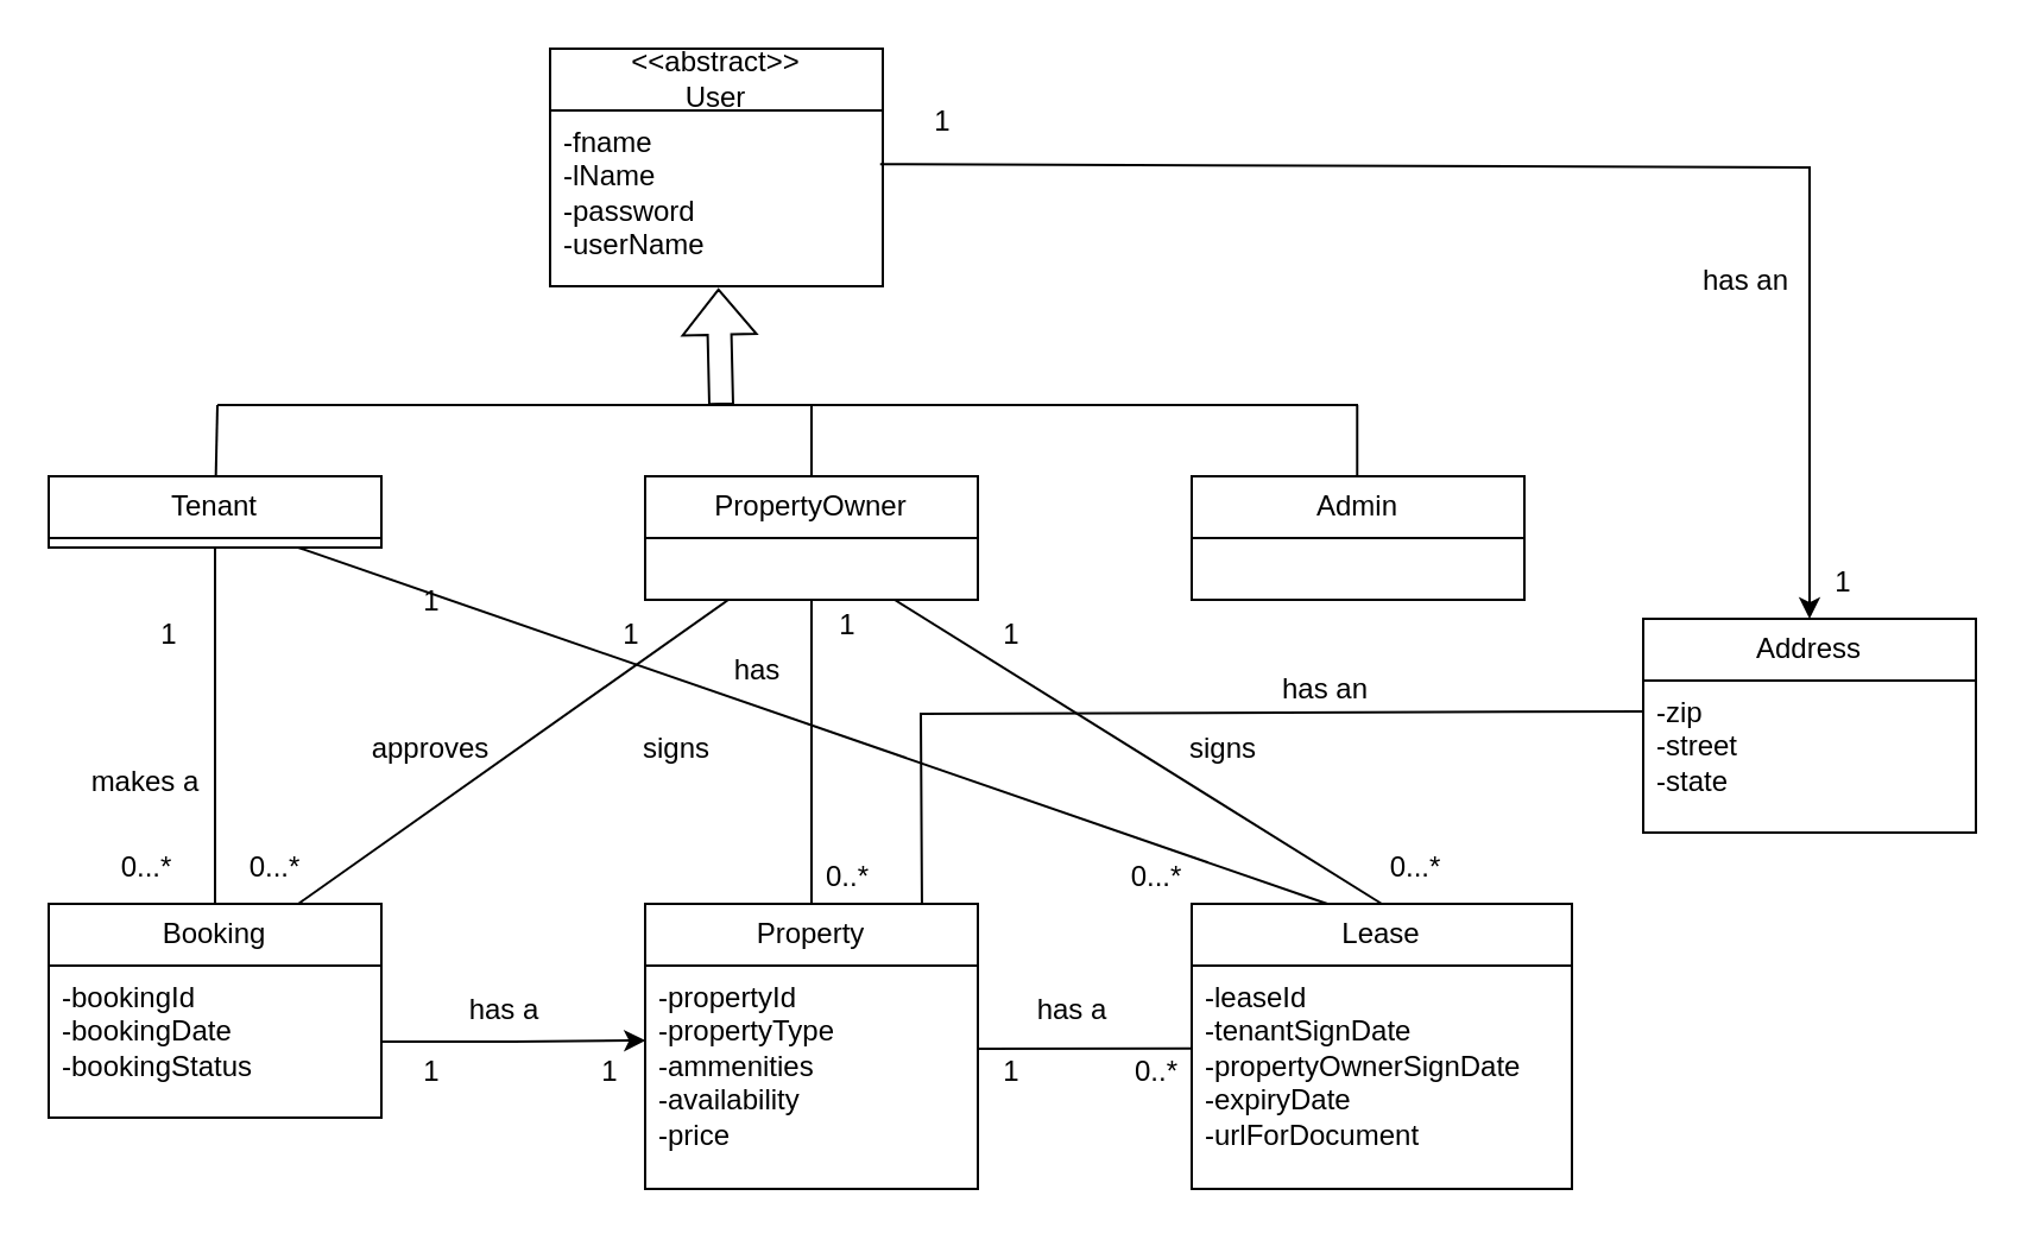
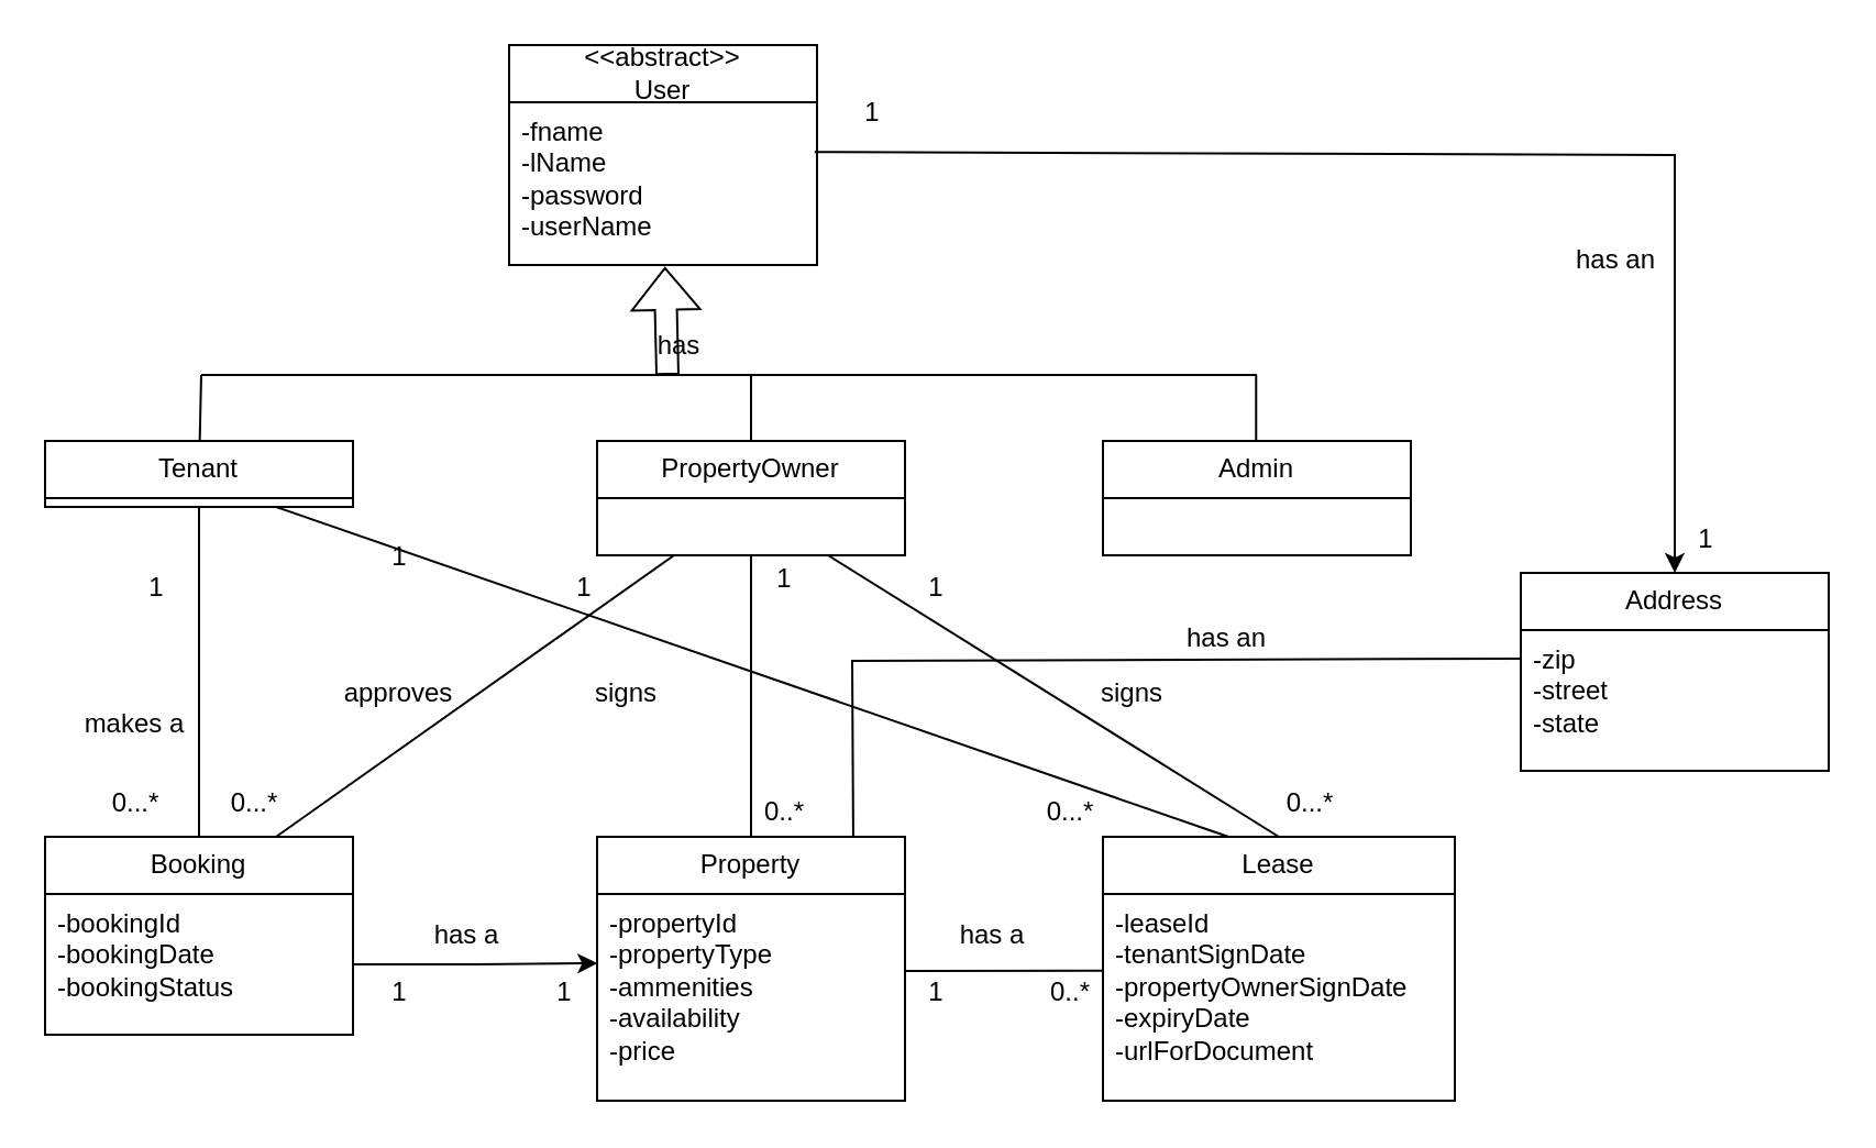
  <mxCell id="0" />
  <mxCell id="1" parent="0" />
  <mxCell id="2" value="Tenant" style="swimlane;fontStyle=0;childLayout=stackLayout;horizontal=1;startSize=26;fillColor=none;horizontalStack=0;resizeParent=1;resizeParentMax=0;resizeLast=0;collapsible=1;marginBottom=0;whiteSpace=wrap;html=1;" parent="1" vertex="1"><mxGeometry x="20" y="200" width="140" height="30" as="geometry" /></mxCell>
  <mxCell id="3" value="&amp;lt;&amp;lt;abstract&amp;gt;&amp;gt;&lt;br&gt;User" style="swimlane;fontStyle=0;childLayout=stackLayout;horizontal=1;startSize=26;fillColor=none;horizontalStack=0;resizeParent=1;resizeParentMax=0;resizeLast=0;collapsible=1;marginBottom=0;whiteSpace=wrap;html=1;" parent="1" vertex="1"><mxGeometry x="231" y="20" width="140" height="100" as="geometry" /></mxCell>
  <mxCell id="4" value="&lt;div&gt;-fname&lt;/div&gt;-lName&lt;div&gt;&lt;span style=&quot;background-color: transparent; color: light-dark(rgb(0, 0, 0), rgb(255, 255, 255));&quot;&gt;-password&lt;/span&gt;&lt;/div&gt;&lt;div&gt;&lt;span style=&quot;background-color: transparent; color: light-dark(rgb(0, 0, 0), rgb(255, 255, 255));&quot;&gt;-userName&lt;/span&gt;&lt;/div&gt;&lt;div&gt;&lt;br&gt;&lt;/div&gt;" style="text;strokeColor=none;fillColor=none;align=left;verticalAlign=top;spacingLeft=4;spacingRight=4;overflow=hidden;rotatable=0;points=[[0,0.5],[1,0.5]];portConstraint=eastwest;whiteSpace=wrap;html=1;" parent="3" vertex="1"><mxGeometry y="26" width="140" height="74" as="geometry" /></mxCell>
  <mxCell id="5" value="Booking" style="swimlane;fontStyle=0;childLayout=stackLayout;horizontal=1;startSize=26;fillColor=none;horizontalStack=0;resizeParent=1;resizeParentMax=0;resizeLast=0;collapsible=1;marginBottom=0;whiteSpace=wrap;html=1;" parent="1" vertex="1"><mxGeometry x="20" y="380" width="140" height="90" as="geometry" /></mxCell>
  <mxCell id="6" value="-bookingId&lt;div&gt;-bookingDate&lt;/div&gt;&lt;div&gt;-bookingStatus&lt;/div&gt;&lt;div&gt;&lt;br&gt;&lt;/div&gt;" style="text;strokeColor=none;fillColor=none;align=left;verticalAlign=top;spacingLeft=4;spacingRight=4;overflow=hidden;rotatable=0;points=[[0,0.5],[1,0.5]];portConstraint=eastwest;whiteSpace=wrap;html=1;" parent="5" vertex="1"><mxGeometry y="26" width="140" height="64" as="geometry" /></mxCell>
  <mxCell id="7" value="Lease" style="swimlane;fontStyle=0;childLayout=stackLayout;horizontal=1;startSize=26;fillColor=none;horizontalStack=0;resizeParent=1;resizeParentMax=0;resizeLast=0;collapsible=1;marginBottom=0;whiteSpace=wrap;html=1;" parent="1" vertex="1"><mxGeometry x="501" y="380" width="160" height="120" as="geometry" /></mxCell>
  <mxCell id="8" value="-leaseId&lt;div&gt;-tenantSignDate&lt;/div&gt;&lt;div&gt;-propertyOwnerSignDate&lt;br&gt;&lt;div&gt;-expiryDate&lt;/div&gt;&lt;div&gt;-urlForDocument&lt;/div&gt;&lt;div&gt;&lt;br&gt;&lt;/div&gt;&lt;/div&gt;" style="text;strokeColor=none;fillColor=none;align=left;verticalAlign=top;spacingLeft=4;spacingRight=4;overflow=hidden;rotatable=0;points=[[0,0.5],[1,0.5]];portConstraint=eastwest;whiteSpace=wrap;html=1;" parent="7" vertex="1"><mxGeometry y="26" width="160" height="94" as="geometry" /></mxCell>
  <mxCell id="9" value="Property" style="swimlane;fontStyle=0;childLayout=stackLayout;horizontal=1;startSize=26;fillColor=none;horizontalStack=0;resizeParent=1;resizeParentMax=0;resizeLast=0;collapsible=1;marginBottom=0;whiteSpace=wrap;html=1;" parent="1" vertex="1"><mxGeometry x="271" y="380" width="140" height="120" as="geometry" /></mxCell>
  <mxCell id="10" value="-propertyId&lt;div&gt;&lt;span style=&quot;background-color: transparent; color: light-dark(rgb(0, 0, 0), rgb(255, 255, 255));&quot;&gt;-propertyType&lt;/span&gt;&lt;/div&gt;&lt;div&gt;-ammenities&lt;/div&gt;&lt;div&gt;&lt;div&gt;-availability&lt;/div&gt;&lt;div&gt;-price&lt;/div&gt;&lt;div&gt;&lt;br&gt;&lt;/div&gt;&lt;/div&gt;" style="text;strokeColor=none;fillColor=none;align=left;verticalAlign=top;spacingLeft=4;spacingRight=4;overflow=hidden;rotatable=0;points=[[0,0.5],[1,0.5]];portConstraint=eastwest;whiteSpace=wrap;html=1;" parent="9" vertex="1"><mxGeometry y="26" width="140" height="94" as="geometry" /></mxCell>
  <mxCell id="11" value="Admin" style="swimlane;fontStyle=0;childLayout=stackLayout;horizontal=1;startSize=26;fillColor=none;horizontalStack=0;resizeParent=1;resizeParentMax=0;resizeLast=0;collapsible=1;marginBottom=0;whiteSpace=wrap;html=1;" parent="1" vertex="1"><mxGeometry x="501" y="200" width="140" height="52" as="geometry" /></mxCell>
  <mxCell id="12" value="Address" style="swimlane;fontStyle=0;childLayout=stackLayout;horizontal=1;startSize=26;fillColor=none;horizontalStack=0;resizeParent=1;resizeParentMax=0;resizeLast=0;collapsible=1;marginBottom=0;whiteSpace=wrap;html=1;" parent="1" vertex="1"><mxGeometry x="691" y="260" width="140" height="90" as="geometry" /></mxCell>
  <mxCell id="13" value="&lt;div&gt;-zip&lt;/div&gt;&lt;div&gt;-street&lt;/div&gt;&lt;div&gt;-state&lt;/div&gt;" style="text;strokeColor=none;fillColor=none;align=left;verticalAlign=top;spacingLeft=4;spacingRight=4;overflow=hidden;rotatable=0;points=[[0,0.5],[1,0.5]];portConstraint=eastwest;whiteSpace=wrap;html=1;" parent="12" vertex="1"><mxGeometry y="26" width="140" height="64" as="geometry" /></mxCell>
  <mxCell id="14" value="" style="endArrow=none;html=1;rounded=0;exitX=0.5;exitY=0;exitDx=0;exitDy=0;entryX=0.5;entryY=1;entryDx=0;entryDy=0;" parent="1" source="5" target="2" edge="1"><mxGeometry width="50" height="50" relative="1" as="geometry"><mxPoint x="90" y="340" as="sourcePoint" /><mxPoint x="140" y="290" as="targetPoint" /></mxGeometry></mxCell>
  <mxCell id="15" value="" style="endArrow=none;html=1;rounded=0;exitX=0.5;exitY=0;exitDx=0;exitDy=0;entryX=0.5;entryY=1;entryDx=0;entryDy=0;" parent="1" source="9" target="28" edge="1"><mxGeometry width="50" height="50" relative="1" as="geometry"><mxPoint x="381" y="350" as="sourcePoint" /><mxPoint x="331" y="270" as="targetPoint" /></mxGeometry></mxCell>
  <mxCell id="16" style="edgeStyle=orthogonalEdgeStyle;rounded=0;orthogonalLoop=1;jettySize=auto;html=1;exitX=1;exitY=0.5;exitDx=0;exitDy=0;entryX=0.001;entryY=0.335;entryDx=0;entryDy=0;entryPerimeter=0;" parent="1" source="6" target="10" edge="1"><mxGeometry relative="1" as="geometry"><mxPoint x="231" y="439" as="targetPoint" /></mxGeometry></mxCell>
  <mxCell id="17" value="" style="endArrow=none;html=1;rounded=0;exitX=0.75;exitY=0;exitDx=0;exitDy=0;entryX=0.25;entryY=1;entryDx=0;entryDy=0;" parent="1" source="5" target="28" edge="1"><mxGeometry width="50" height="50" relative="1" as="geometry"><mxPoint x="261" y="380" as="sourcePoint" /><mxPoint x="261" y="252" as="targetPoint" /></mxGeometry></mxCell>
  <mxCell id="18" value="" style="endArrow=none;html=1;rounded=0;entryX=0;entryY=0.371;entryDx=0;entryDy=0;entryPerimeter=0;" parent="1" target="8" edge="1"><mxGeometry width="50" height="50" relative="1" as="geometry"><mxPoint x="411" y="441" as="sourcePoint" /><mxPoint x="381" y="390" as="targetPoint" /></mxGeometry></mxCell>
  <mxCell id="19" value="" style="endArrow=none;html=1;rounded=0;" parent="1" edge="1"><mxGeometry width="50" height="50" relative="1" as="geometry"><mxPoint x="91" y="170" as="sourcePoint" /><mxPoint x="571" y="170" as="targetPoint" /></mxGeometry></mxCell>
  <mxCell id="20" value="" style="endArrow=none;html=1;rounded=0;exitX=0.357;exitY=0;exitDx=0;exitDy=0;exitPerimeter=0;entryX=0.75;entryY=1;entryDx=0;entryDy=0;" parent="1" source="7" target="2" edge="1"><mxGeometry width="50" height="50" relative="1" as="geometry"><mxPoint x="471" y="360" as="sourcePoint" /><mxPoint x="521" y="310" as="targetPoint" /></mxGeometry></mxCell>
  <mxCell id="21" value="" style="endArrow=none;html=1;rounded=0;" parent="1" source="2" edge="1"><mxGeometry width="50" height="50" relative="1" as="geometry"><mxPoint x="41" y="220" as="sourcePoint" /><mxPoint x="91" y="170" as="targetPoint" /></mxGeometry></mxCell>
  <mxCell id="22" value="" style="endArrow=none;html=1;rounded=0;" parent="1" source="28" edge="1"><mxGeometry width="50" height="50" relative="1" as="geometry"><mxPoint x="291" y="200" as="sourcePoint" /><mxPoint x="341" y="170" as="targetPoint" /></mxGeometry></mxCell>
  <mxCell id="23" value="" style="endArrow=none;html=1;rounded=0;" parent="1" edge="1"><mxGeometry width="50" height="50" relative="1" as="geometry"><mxPoint x="570.64" y="200" as="sourcePoint" /><mxPoint x="570.64" y="170" as="targetPoint" /></mxGeometry></mxCell>
  <mxCell id="24" value="" style="endArrow=none;html=1;rounded=0;exitX=0.832;exitY=0.003;exitDx=0;exitDy=0;exitPerimeter=0;" parent="1" source="9" edge="1"><mxGeometry width="50" height="50" relative="1" as="geometry"><mxPoint x="411" y="340" as="sourcePoint" /><mxPoint x="691" y="299" as="targetPoint" /><Array as="points"><mxPoint x="387" y="300" /></Array></mxGeometry></mxCell>
  <mxCell id="25" value="" style="endArrow=classic;html=1;rounded=0;exitX=0.992;exitY=0.305;exitDx=0;exitDy=0;exitPerimeter=0;entryX=0.5;entryY=0;entryDx=0;entryDy=0;" parent="1" source="4" target="12" edge="1"><mxGeometry width="50" height="50" relative="1" as="geometry"><mxPoint x="436" y="120" as="sourcePoint" /><mxPoint x="751" y="70" as="targetPoint" /><Array as="points"><mxPoint x="761" y="70" /></Array></mxGeometry></mxCell>
  <mxCell id="26" value="" style="endArrow=none;html=1;rounded=0;entryX=0.5;entryY=0;entryDx=0;entryDy=0;exitX=0.75;exitY=1;exitDx=0;exitDy=0;" parent="1" source="28" target="7" edge="1"><mxGeometry width="50" height="50" relative="1" as="geometry"><mxPoint x="351" y="250" as="sourcePoint" /><mxPoint x="421" y="270" as="targetPoint" /></mxGeometry></mxCell>
  <mxCell id="27" value="" style="endArrow=none;html=1;rounded=0;" parent="1" target="28" edge="1"><mxGeometry width="50" height="50" relative="1" as="geometry"><mxPoint x="291" y="200" as="sourcePoint" /><mxPoint x="291" y="170" as="targetPoint" /></mxGeometry></mxCell>
  <mxCell id="28" value="PropertyOwner" style="swimlane;fontStyle=0;childLayout=stackLayout;horizontal=1;startSize=26;fillColor=none;horizontalStack=0;resizeParent=1;resizeParentMax=0;resizeLast=0;collapsible=1;marginBottom=0;whiteSpace=wrap;html=1;" parent="1" vertex="1"><mxGeometry x="271" y="200" width="140" height="52" as="geometry" /></mxCell>
- <mxCell id="29" value="has" style="text;html=1;align=center;verticalAlign=middle;whiteSpace=wrap;rounded=0;" parent="1" vertex="1"><mxGeometry x="295" y="274" width="47" height="15" as="geometry" /></mxCell>
+ <mxCell id="29" value="has" style="text;html=1;align=center;verticalAlign=middle;whiteSpace=wrap;rounded=0;" parent="1" vertex="1"><mxGeometry x="285" y="149" width="47" height="15" as="geometry" /></mxCell>
  <mxCell id="30" value="1" style="text;html=1;align=center;verticalAlign=middle;whiteSpace=wrap;rounded=0;" parent="1" vertex="1"><mxGeometry x="41" y="252" width="60" height="30" as="geometry" /></mxCell>
  <mxCell id="31" value="1" style="text;html=1;align=center;verticalAlign=middle;whiteSpace=wrap;rounded=0;" parent="1" vertex="1"><mxGeometry x="251" y="256" width="29" height="22" as="geometry" /></mxCell>
  <mxCell id="32" value="approves" style="text;html=1;align=center;verticalAlign=middle;whiteSpace=wrap;rounded=0;" parent="1" vertex="1"><mxGeometry x="151" y="300" width="60" height="30" as="geometry" /></mxCell>
  <mxCell id="33" value="1" style="text;html=1;align=center;verticalAlign=middle;whiteSpace=wrap;rounded=0;" parent="1" vertex="1"><mxGeometry x="342" y="252" width="29" height="22" as="geometry" /></mxCell>
  <mxCell id="34" value="0..*" style="text;html=1;align=center;verticalAlign=middle;whiteSpace=wrap;rounded=0;" parent="1" vertex="1"><mxGeometry x="342" y="358" width="29" height="22" as="geometry" /></mxCell>
  <mxCell id="35" value="1" style="text;html=1;align=center;verticalAlign=middle;whiteSpace=wrap;rounded=0;" parent="1" vertex="1"><mxGeometry x="166.5" y="242" width="29" height="22" as="geometry" /></mxCell>
  <mxCell id="36" value="signs" style="text;html=1;align=center;verticalAlign=middle;whiteSpace=wrap;rounded=0;" parent="1" vertex="1"><mxGeometry x="261" y="307.5" width="47" height="15" as="geometry" /></mxCell>
  <mxCell id="37" value="signs" style="text;html=1;align=center;verticalAlign=middle;whiteSpace=wrap;rounded=0;" parent="1" vertex="1"><mxGeometry x="491" y="307.5" width="47" height="15" as="geometry" /></mxCell>
  <mxCell id="38" value="1" style="text;html=1;align=center;verticalAlign=middle;whiteSpace=wrap;rounded=0;" parent="1" vertex="1"><mxGeometry x="411" y="256" width="29" height="22" as="geometry" /></mxCell>
  <mxCell id="39" value="0...*" style="text;html=1;align=center;verticalAlign=middle;whiteSpace=wrap;rounded=0;" parent="1" vertex="1"><mxGeometry x="581" y="354" width="29" height="22" as="geometry" /></mxCell>
  <mxCell id="40" value="0...*" style="text;html=1;align=center;verticalAlign=middle;whiteSpace=wrap;rounded=0;" parent="1" vertex="1"><mxGeometry x="472" y="358" width="29" height="22" as="geometry" /></mxCell>
  <mxCell id="41" value="" style="shape=flexArrow;endArrow=classic;html=1;rounded=0;entryX=0.506;entryY=1.012;entryDx=0;entryDy=0;entryPerimeter=0;" parent="1" target="4" edge="1"><mxGeometry width="50" height="50" relative="1" as="geometry"><mxPoint x="303" y="170" as="sourcePoint" /><mxPoint x="303" y="130" as="targetPoint" /></mxGeometry></mxCell>
  <mxCell id="42" value="makes a" style="text;html=1;align=center;verticalAlign=middle;whiteSpace=wrap;rounded=0;" parent="1" vertex="1"><mxGeometry x="31" y="320" width="60" height="17.5" as="geometry" /></mxCell>
  <mxCell id="43" value="has an" style="text;html=1;align=center;verticalAlign=middle;whiteSpace=wrap;rounded=0;" parent="1" vertex="1"><mxGeometry x="534" y="282" width="47" height="15" as="geometry" /></mxCell>
  <mxCell id="44" value="has an" style="text;html=1;align=center;verticalAlign=middle;whiteSpace=wrap;rounded=0;" parent="1" vertex="1"><mxGeometry x="711" y="110" width="47" height="15" as="geometry" /></mxCell>
  <mxCell id="45" value="1" style="text;html=1;align=center;verticalAlign=middle;whiteSpace=wrap;rounded=0;" parent="1" vertex="1"><mxGeometry x="382" y="40" width="29" height="22" as="geometry" /></mxCell>
  <mxCell id="46" value="1" style="text;html=1;align=center;verticalAlign=middle;whiteSpace=wrap;rounded=0;" parent="1" vertex="1"><mxGeometry x="761" y="234" width="29" height="22" as="geometry" /></mxCell>
  <mxCell id="47" value="1" style="text;html=1;align=center;verticalAlign=middle;whiteSpace=wrap;rounded=0;" parent="1" vertex="1"><mxGeometry x="411" y="440" width="29" height="22" as="geometry" /></mxCell>
  <mxCell id="48" value="0..*" style="text;html=1;align=center;verticalAlign=middle;whiteSpace=wrap;rounded=0;" parent="1" vertex="1"><mxGeometry x="472" y="440" width="29" height="22" as="geometry" /></mxCell>
  <mxCell id="49" value="1" style="text;html=1;align=center;verticalAlign=middle;whiteSpace=wrap;rounded=0;" parent="1" vertex="1"><mxGeometry x="166.5" y="440" width="29" height="22" as="geometry" /></mxCell>
  <mxCell id="50" value="1" style="text;html=1;align=center;verticalAlign=middle;whiteSpace=wrap;rounded=0;" parent="1" vertex="1"><mxGeometry x="242" y="440" width="29" height="22" as="geometry" /></mxCell>
  <mxCell id="51" value="has a" style="text;html=1;align=center;verticalAlign=middle;whiteSpace=wrap;rounded=0;" parent="1" vertex="1"><mxGeometry x="182" y="416.25" width="60" height="17.5" as="geometry" /></mxCell>
  <mxCell id="52" value="has a" style="text;html=1;align=center;verticalAlign=middle;whiteSpace=wrap;rounded=0;" parent="1" vertex="1"><mxGeometry x="421" y="416.25" width="60" height="17.5" as="geometry" /></mxCell>
  <mxCell id="53" value="0...*" style="text;html=1;align=center;verticalAlign=middle;whiteSpace=wrap;rounded=0;" parent="1" vertex="1"><mxGeometry x="46.5" y="354" width="29" height="22" as="geometry" /></mxCell>
  <mxCell id="54" value="0...*" style="text;html=1;align=center;verticalAlign=middle;whiteSpace=wrap;rounded=0;" parent="1" vertex="1"><mxGeometry x="101" y="354" width="29" height="22" as="geometry" /></mxCell>
